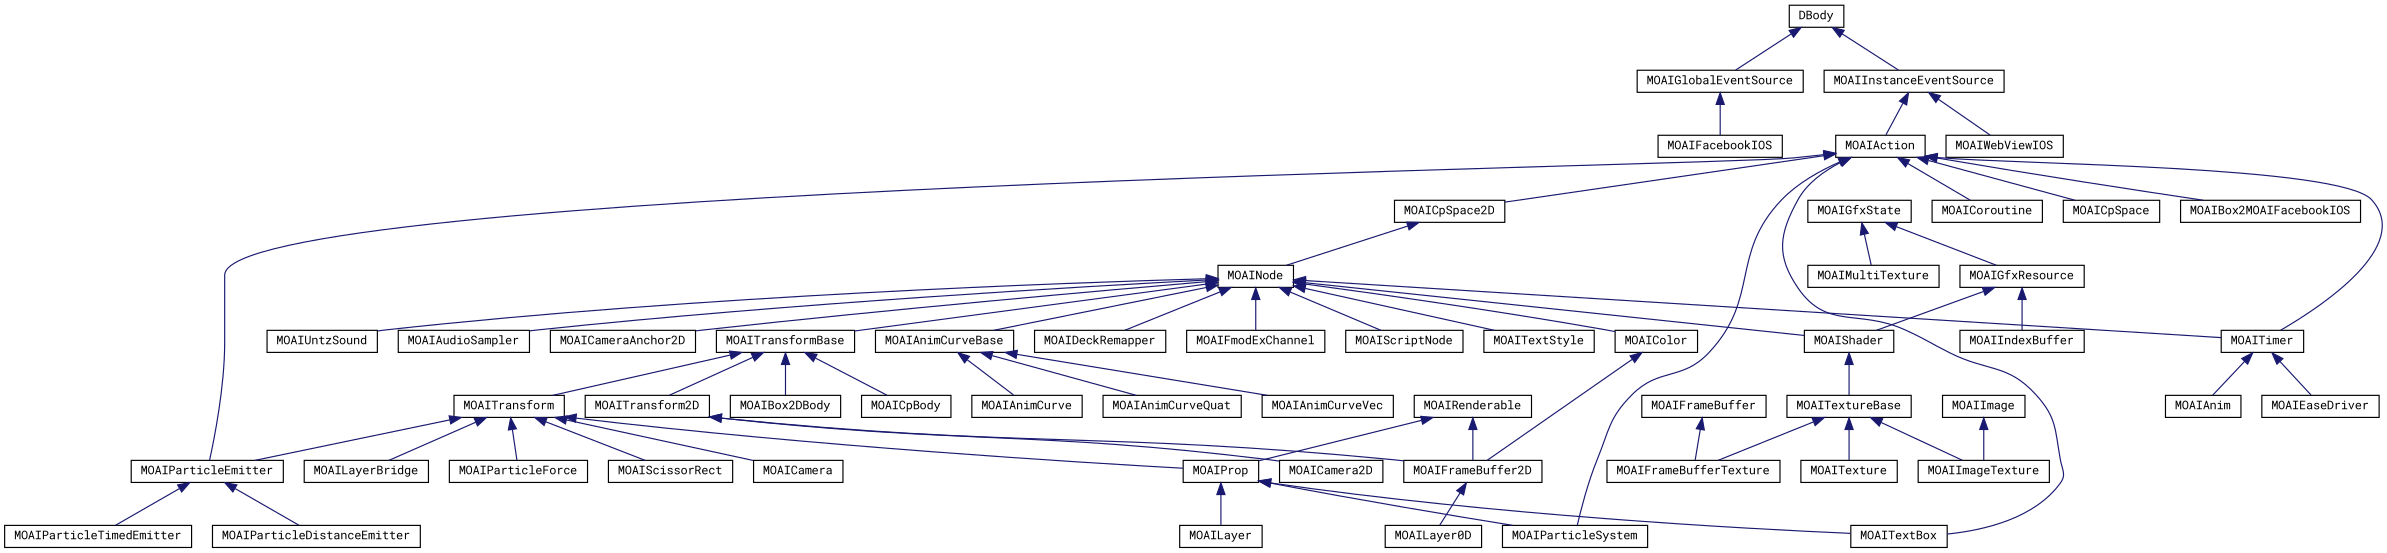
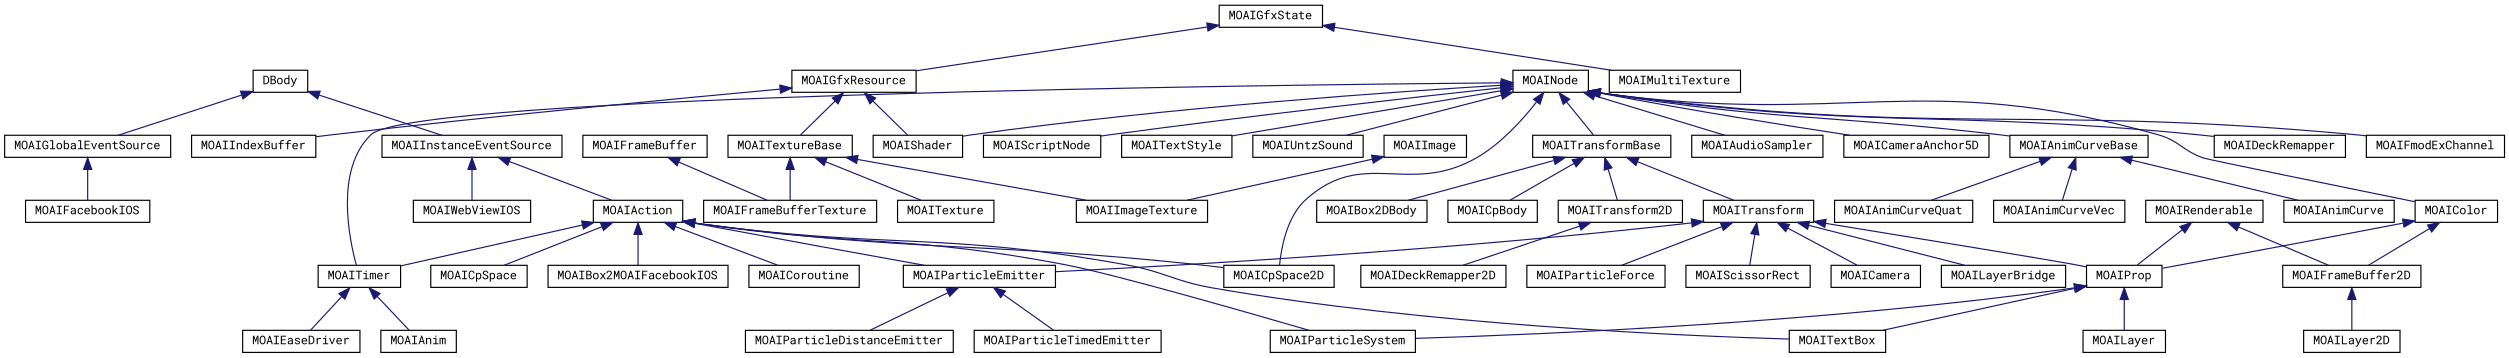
  digraph {
    fontname="Roboto Mono"
    rankdir=TB
    node [color=black fillcolor=white fontname="Roboto Mono" fontsize=10 shape=record style=filled]
    edge [color=midnightblue dir=back fontname="Roboto Mono" fontsize=10 labelfontname=FreeSans labelfontsize=10 style=solid]
    n1 [height=0.2 label=DBody width=0.4]
    n2 [height=0.2 label=MOAIGlobalEventSource width=0.4]
    n3 [height=0.2 label=MOAIInstanceEventSource width=0.4]
    n4 [height=0.2 label=MOAIFacebookIOS width=0.4]
    n5 [height=0.2 label=MOAIAction width=0.4]
    n6 [height=0.2 label=MOAIWebViewIOS width=0.4]
    n7 [height=0.2 label=MOAIBox2MOAIFacebookIOS width=0.4]
    n8 [height=0.2 label=MOAICpSpace2D width=0.4]
    n9 [height=0.2 label=MOAICoroutine width=0.4]
    n10 [height=0.2 label=MOAICpSpace width=0.4]
    n11 [height=0.2 label=MOAIParticleEmitter width=0.4]
    n12 [height=0.2 label=MOAIParticleSystem width=0.4]
    n13 [height=0.2 label=MOAITextBox width=0.4]
    n14 [height=0.2 label=MOAITimer width=0.4]
    n15 [height=0.2 label=MOAIParticleDistanceEmitter width=0.4]
    n16 [height=0.2 label=MOAIParticleTimedEmitter width=0.4]
    n17 [height=0.2 label=MOAIAnim width=0.4]
    n18 [height=0.2 label=MOAIEaseDriver width=0.4]
    n19 [height=0.2 label=MOAIFrameBuffer width=0.4]
    n20 [height=0.2 label=MOAIFrameBufferTexture width=0.4]
    n21 [height=0.2 label=MOAIGfxState width=0.4]
    n22 [height=0.2 label=MOAIGfxResource width=0.4]
    n23 [height=0.2 label=MOAIMultiTexture width=0.4]
    n24 [height=0.2 label=MOAIIndexBuffer width=0.4]
    n25 [height=0.2 label=MOAIShader width=0.4]
    n26 [height=0.2 label=MOAITextureBase width=0.4]
    n27 [height=0.2 label=MOAIImageTexture width=0.4]
    n28 [height=0.2 label=MOAITexture width=0.4]
    n29 [height=0.2 label=MOAIImage width=0.4]
    n30 [height=0.2 label=MOAINode width=0.4]
    n31 [height=0.2 label=MOAIAnimCurveBase width=0.4]
    n32 [height=0.2 label=MOAIAudioSampler width=0.4]
-   n33 [height=0.2 label=MOAICameraAnchor2D width=0.4]
+   n33 [height=0.2 label=MOAICameraAnchor5D width=0.4]
    n34 [height=0.2 label=MOAIColor width=0.4]
    n35 [height=0.2 label=MOAIDeckRemapper width=0.4]
    n36 [height=0.2 label=MOAIFmodExChannel width=0.4]
    n37 [height=0.2 label=MOAIScriptNode width=0.4]
    n38 [height=0.2 label=MOAITextStyle width=0.4]
    n39 [height=0.2 label=MOAITransformBase width=0.4]
    n40 [height=0.2 label=MOAIUntzSound width=0.4]
    n41 [height=0.2 label=MOAIAnimCurve width=0.4]
    n42 [height=0.2 label=MOAIAnimCurveQuat width=0.4]
    n43 [height=0.2 label=MOAIAnimCurveVec width=0.4]
    n44 [height=0.2 label=MOAIProp width=0.4]
    n45 [height=0.2 label=MOAIFrameBuffer2D width=0.4]
    n46 [height=0.2 label=MOAIBox2DBody width=0.4]
    n47 [height=0.2 label=MOAICpBody width=0.4]
    n48 [height=0.2 label=MOAITransform width=0.4]
    n49 [height=0.2 label=MOAITransform2D width=0.4]
    n50 [height=0.2 label=MOAILayer width=0.4]
-   n51 [height=0.2 label=MOAILayer0D width=0.4]
+   n51 [height=0.2 label=MOAILayer2D width=0.4]
    n52 [height=0.2 label=MOAICamera width=0.4]
    n53 [height=0.2 label=MOAILayerBridge width=0.4]
    n54 [height=0.2 label=MOAIParticleForce width=0.4]
    n55 [height=0.2 label=MOAIScissorRect width=0.4]
-   n56 [height=0.2 label=MOAICamera2D width=0.4]
+   n56 [height=0.2 label=MOAIDeckRemapper2D width=0.4]
    n57 [height=0.2 label=MOAIRenderable width=0.4]
    n1 -> n2
    n1 -> n3
    n2 -> n4
    n3 -> n5
    n3 -> n6
    n5 -> n7
    n5 -> n8
    n5 -> n9
    n5 -> n10
    n5 -> n11
    n5 -> n12
    n5 -> n13
    n5 -> n14
    n11 -> n15
    n11 -> n16
    n14 -> n17
    n14 -> n18
    n19 -> n20
    n21 -> n22
    n21 -> n23
    n22 -> n24
    n22 -> n25
-   n25 -> n26
+   n22 -> n26
    n26 -> n20
    n26 -> n27
    n26 -> n28
    n29 -> n27
-   n8 -> n30
+   n30 -> n8
    n30 -> n14
    n30 -> n25
    n30 -> n31
    n30 -> n32
    n30 -> n33
    n30 -> n34
    n30 -> n35
    n30 -> n36
    n30 -> n37
    n30 -> n38
    n30 -> n39
    n30 -> n40
    n31 -> n41
    n31 -> n42
    n31 -> n43
+   n34 -> n44
    n34 -> n45
    n39 -> n46
    n39 -> n47
    n39 -> n48
    n39 -> n49
    n44 -> n12
    n44 -> n13
    n44 -> n50
    n45 -> n51
    n48 -> n11
    n48 -> n44
    n48 -> n52
    n48 -> n53
    n48 -> n54
    n48 -> n55
-   n49 -> n45
    n49 -> n56
    n57 -> n44
    n57 -> n45
  }
